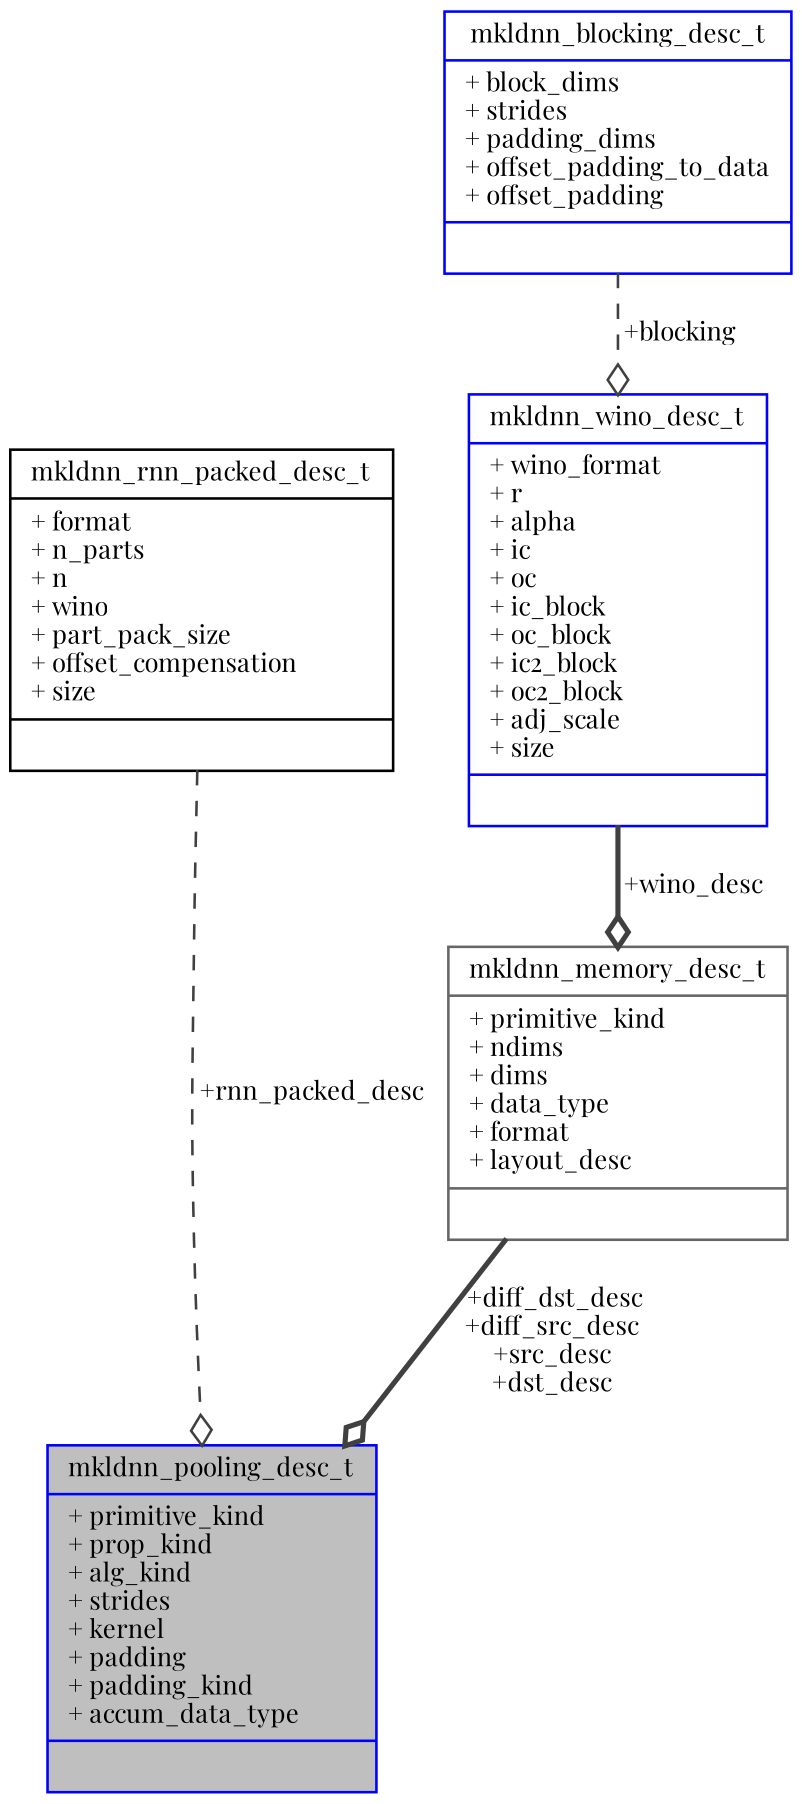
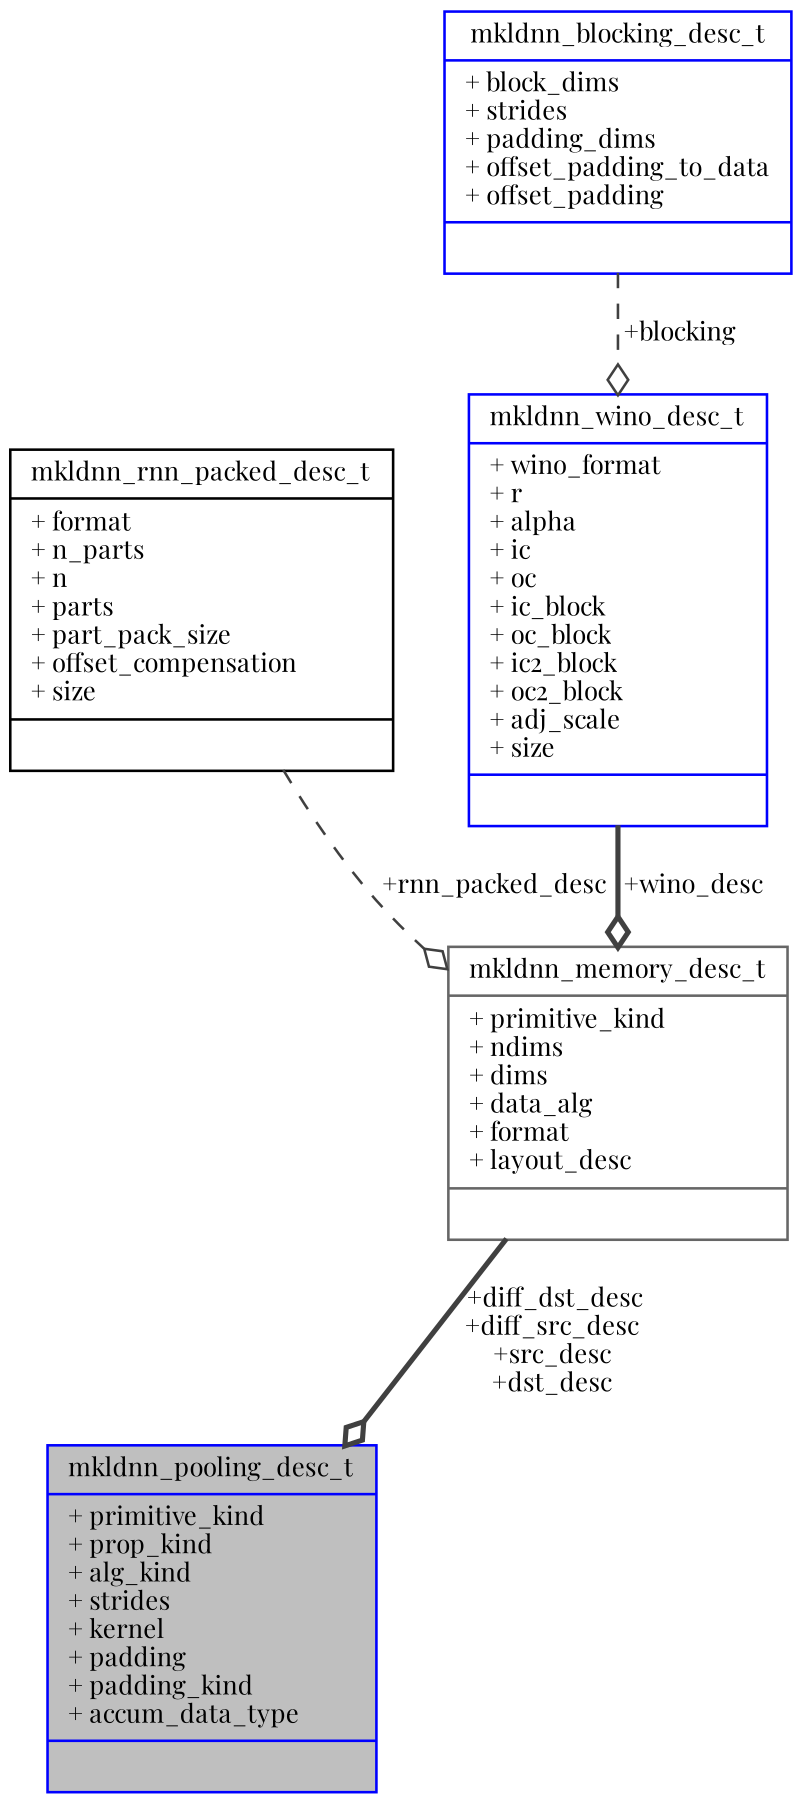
  digraph {
    fontname="Playfair Display"
    node [color=blue fillcolor=white fontname="Playfair Display" fontsize=10 shape=record style=filled]
    edge [arrowhead=odiamond color=grey25 fontname="Playfair Display" fontsize=10 labelfontname=Helvetica labelfontsize=10 style=bold]
    n1 [fillcolor=grey75 fontcolor=black height=0.2 label="{mkldnn_pooling_desc_t\n|+ primitive_kind\l+ prop_kind\l+ alg_kind\l+ strides\l+ kernel\l+ padding\l+ padding_kind\l+ accum_data_type\l|}" width=0.4]
-   n2 [color=gray40 height=0.2 label="{mkldnn_memory_desc_t\n|+ primitive_kind\l+ ndims\l+ dims\l+ data_type\l+ format\l+ layout_desc\l|}" width=0.4]
-   n3 [color=black height=0.2 label="{mkldnn_rnn_packed_desc_t\n|+ format\l+ n_parts\l+ n\l+ wino\l+ part_pack_size\l+ offset_compensation\l+ size\l|}" width=0.4]
+   n2 [color=gray40 height=0.2 label="{mkldnn_memory_desc_t\n|+ primitive_kind\l+ ndims\l+ dims\l+ data_alg\l+ format\l+ layout_desc\l|}" width=0.4]
+   n3 [color=black height=0.2 label="{mkldnn_rnn_packed_desc_t\n|+ format\l+ n_parts\l+ n\l+ parts\l+ part_pack_size\l+ offset_compensation\l+ size\l|}" width=0.4]
    n4 [height=0.2 label="{mkldnn_blocking_desc_t\n|+ block_dims\l+ strides\l+ padding_dims\l+ offset_padding_to_data\l+ offset_padding\l|}" width=0.4]
    n5 [height=0.2 label="{mkldnn_wino_desc_t\n|+ wino_format\l+ r\l+ alpha\l+ ic\l+ oc\l+ ic_block\l+ oc_block\l+ ic2_block\l+ oc2_block\l+ adj_scale\l+ size\l|}" width=0.4]
    n2 -> n1 [label=" +diff_dst_desc\n+diff_src_desc\n+src_desc\n+dst_desc"]
-   n3 -> n1 [label=" +rnn_packed_desc" style=dashed]
+   n3 -> n2 [label=" +rnn_packed_desc" style=dashed]
    n4 -> n5 [label=" +blocking" style=dashed]
    n5 -> n2 [label=" +wino_desc"]
  }
